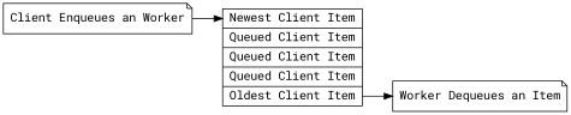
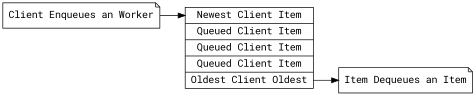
  digraph {
    fontname="Roboto Mono"
    rankdir=LR
    node [fontname="Roboto Mono" shape=note]
    edge [fontname="Roboto Mono"]
    n1 [label="Client Enqueues an Worker"]
-   n2 [label="<m> Newest Client Item|Queued Client Item|Queued Client Item|Queued Client Item|<n>Oldest Client Item" shape=record]
-   n3 [label="Worker Dequeues an Item"]
+   n2 [label="<m> Newest Client Item|Queued Client Item|Queued Client Item|Queued Client Item|<n>Oldest Client Oldest" shape=record]
+   n3 [label="Item Dequeues an Item"]
    n1 -> n2 [headport=m]
    n2 -> n3 [tailport=n]
  }
